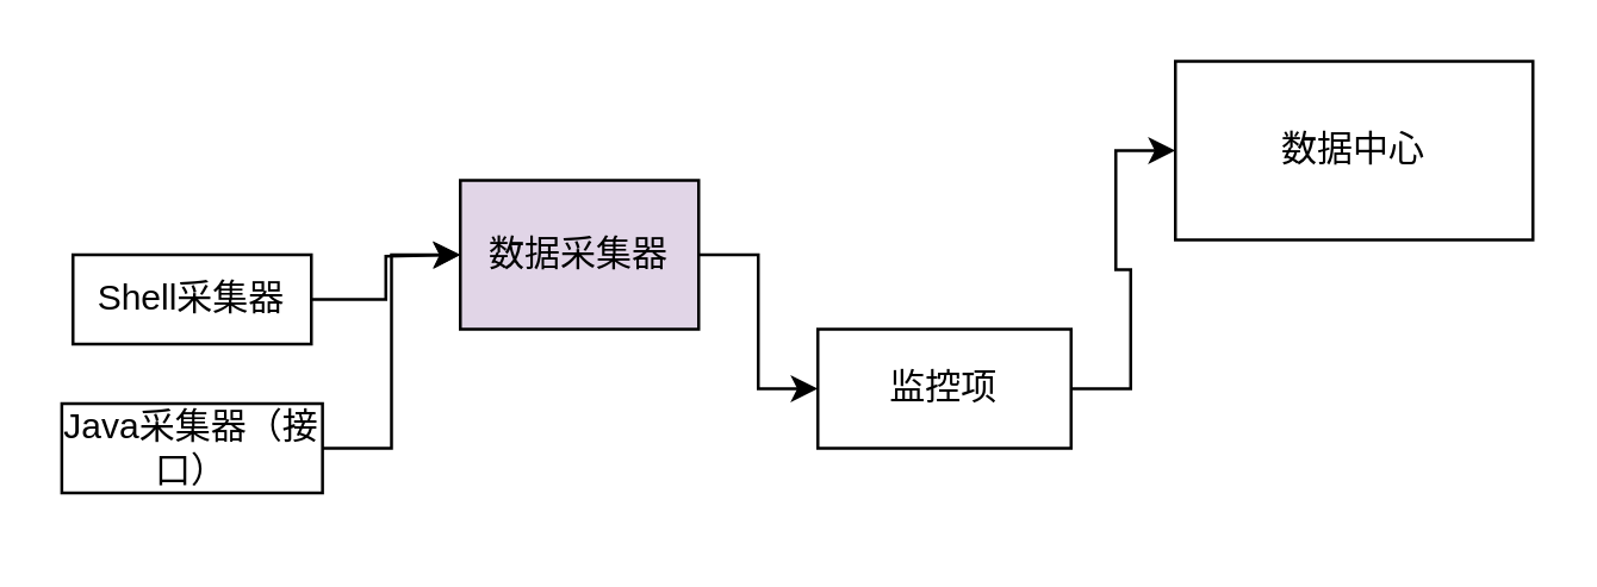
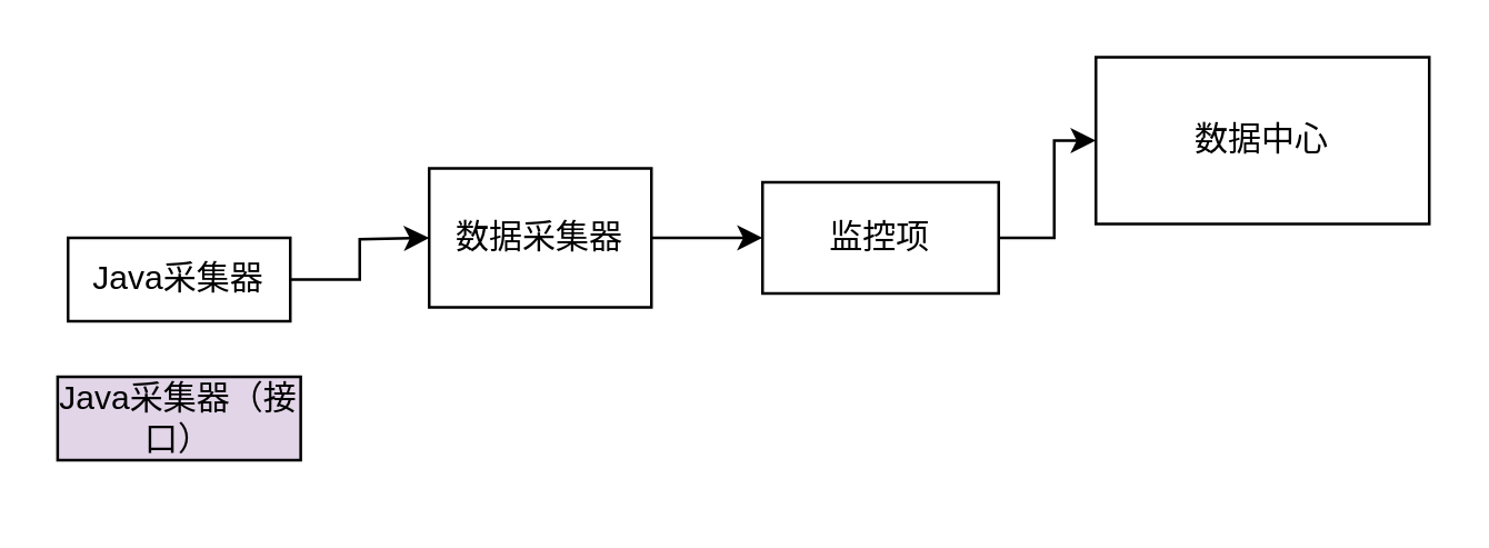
  <mxCell id="0" />
  <mxCell id="1" parent="0" />
  <mxCell id="2" style="edgeStyle=orthogonalEdgeStyle;rounded=0;orthogonalLoop=1;jettySize=auto;html=1;exitX=1;exitY=0.5;exitDx=0;exitDy=0;entryX=0;entryY=0.5;entryDx=0;entryDy=0;" edge="1" parent="1" source="3" target="4"><mxGeometry relative="1" as="geometry" /></mxCell>
- <mxCell id="3" value="监控项" style="rounded=0;whiteSpace=wrap;html=1;" vertex="1" parent="1"><mxGeometry x="274" y="110" width="85" height="40" as="geometry" /></mxCell>
+ <mxCell id="3" value="监控项" style="rounded=0;whiteSpace=wrap;html=1;" vertex="1" parent="1"><mxGeometry x="274" y="65" width="85" height="40" as="geometry" /></mxCell>
  <mxCell id="4" value="数据中心" style="rounded=0;whiteSpace=wrap;html=1;" vertex="1" parent="1"><mxGeometry x="394" y="20" width="120" height="60" as="geometry" /></mxCell>
  <mxCell id="5" style="edgeStyle=orthogonalEdgeStyle;rounded=0;orthogonalLoop=1;jettySize=auto;html=1;entryX=0;entryY=0.5;entryDx=0;entryDy=0;" edge="1" parent="1" source="6" target="3"><mxGeometry relative="1" as="geometry" /></mxCell>
- <mxCell id="6" value="数据采集器" style="rounded=0;whiteSpace=wrap;html=1;fillColor=#e1d5e7;" vertex="1" parent="1"><mxGeometry x="154" y="60" width="80" height="50" as="geometry" /></mxCell>
+ <mxCell id="6" value="数据采集器" style="rounded=0;whiteSpace=wrap;html=1;" vertex="1" parent="1"><mxGeometry x="154" y="60" width="80" height="50" as="geometry" /></mxCell>
  <mxCell id="7" style="edgeStyle=orthogonalEdgeStyle;rounded=0;orthogonalLoop=1;jettySize=auto;html=1;exitX=1;exitY=0.5;exitDx=0;exitDy=0;" edge="1" parent="1" source="8"><mxGeometry relative="1" as="geometry"><mxPoint x="154" y="85" as="targetPoint" /></mxGeometry></mxCell>
- <mxCell id="8" value="Shell采集器" style="rounded=0;whiteSpace=wrap;html=1;" vertex="1" parent="1"><mxGeometry x="24" y="85" width="80" height="30" as="geometry" /></mxCell>
+ <mxCell id="8" value="Java采集器" style="rounded=0;whiteSpace=wrap;html=1;" vertex="1" parent="1"><mxGeometry x="24" y="85" width="80" height="30" as="geometry" /></mxCell>
  <mxCell id="9" value="&lt;span style=&quot;color: rgba(0, 0, 0, 0); font-family: monospace; font-size: 0px; font-style: normal; font-weight: 400; letter-spacing: normal; text-indent: 0px; text-transform: none; word-spacing: 0px; background-color: rgb(248, 249, 250); display: inline; float: none;&quot;&gt;&amp;nbsp;&lt;/span&gt;" style="text;whiteSpace=wrap;html=1;" vertex="1" parent="1"><mxGeometry x="64" y="65" width="30" height="30" as="geometry" /></mxCell>
  <mxCell id="10" value="&lt;span style=&quot;color: rgba(0, 0, 0, 0); font-family: monospace; font-size: 0px; font-style: normal; font-weight: 400; letter-spacing: normal; text-indent: 0px; text-transform: none; word-spacing: 0px; background-color: rgb(248, 249, 250); display: inline; float: none;&quot;&gt;&amp;nbsp;&lt;/span&gt;" style="text;whiteSpace=wrap;html=1;" vertex="1" parent="1"><mxGeometry x="54" y="145" width="30" height="30" as="geometry" /></mxCell>
  <mxCell id="11" value="&lt;span style=&quot;color: rgba(0, 0, 0, 0); font-family: monospace; font-size: 0px; font-style: normal; font-weight: 400; letter-spacing: normal; text-indent: 0px; text-transform: none; word-spacing: 0px; background-color: rgb(248, 249, 250); display: inline; float: none;&quot;&gt;&amp;nbsp;&lt;/span&gt;" style="text;whiteSpace=wrap;html=1;" vertex="1" parent="1"><mxGeometry x="34" y="135" width="30" height="30" as="geometry" /></mxCell>
- <mxCell id="12" style="edgeStyle=orthogonalEdgeStyle;rounded=0;orthogonalLoop=1;jettySize=auto;html=1;exitX=1;exitY=0.5;exitDx=0;exitDy=0;entryX=0;entryY=0.5;entryDx=0;entryDy=0;" edge="1" parent="1" source="13" target="6"><mxGeometry relative="1" as="geometry" /></mxCell>
- <mxCell id="13" value="Java采集器（接口）" style="rounded=0;whiteSpace=wrap;html=1;" vertex="1" parent="1"><mxGeometry x="20.25" y="135" width="87.5" height="30" as="geometry" /></mxCell>
+ <mxCell id="13" value="Java采集器（接口）" style="rounded=0;whiteSpace=wrap;html=1;fillColor=#e1d5e7;" vertex="1" parent="1"><mxGeometry x="20.25" y="135" width="87.5" height="30" as="geometry" /></mxCell>
